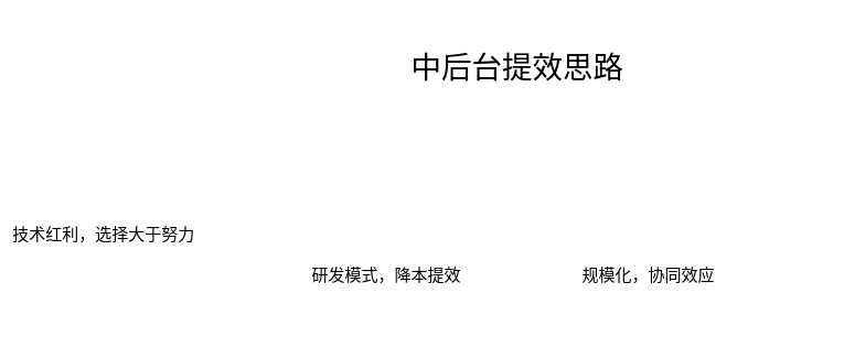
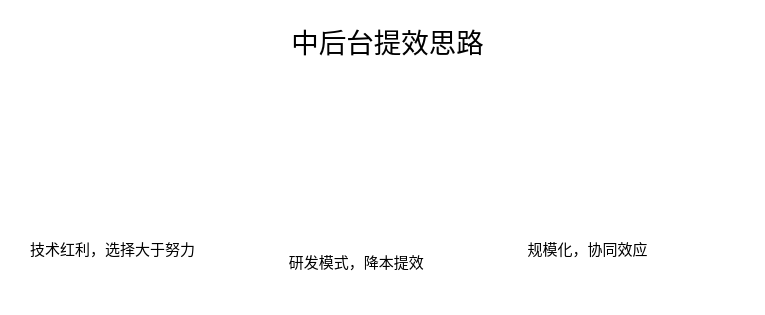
  <mxCell id="0" />
  <mxCell id="1" parent="0" />
  <mxCell id="2" style="edgeStyle=orthogonalEdgeStyle;html=1;exitX=0.5;exitY=1;exitDx=0;exitDy=0;entryX=0.5;entryY=0;entryDx=0;entryDy=0;fontColor=#FFFFFF;strokeColor=#FFFFFF;" parent="1" source="5" target="8" edge="1"><mxGeometry relative="1" as="geometry" /></mxCell>
  <mxCell id="3" style="edgeStyle=orthogonalEdgeStyle;html=1;exitX=0.5;exitY=1;exitDx=0;exitDy=0;entryX=0.5;entryY=0;entryDx=0;entryDy=0;strokeColor=#FFFFFF;" parent="1" source="5" target="7" edge="1"><mxGeometry relative="1" as="geometry" /></mxCell>
  <mxCell id="4" style="edgeStyle=orthogonalEdgeStyle;html=1;exitX=0.5;exitY=1;exitDx=0;exitDy=0;entryX=0.5;entryY=0;entryDx=0;entryDy=0;strokeColor=#FFFFFF;" parent="1" source="5" target="6" edge="1"><mxGeometry relative="1" as="geometry" /></mxCell>
- <mxCell id="5" value="&lt;font style=&quot;font-size: 22px&quot;&gt;中后台提效思路&lt;/font&gt;" style="rounded=1;whiteSpace=wrap;html=1;fontColor=#000000;strokeColor=#FFFFFF;" parent="1" vertex="1"><mxGeometry x="160" y="20" width="430" height="60" as="geometry" /></mxCell>
- <mxCell id="6" value="技术红利，选择大于努力" style="rounded=1;whiteSpace=wrap;html=1;fontColor=#000000;strokeColor=#FFFFFF;" parent="1" vertex="1"><mxGeometry x="5" y="140" width="140" height="60" as="geometry" /></mxCell>
- <mxCell id="7" value="研发模式，降本提效" style="rounded=1;whiteSpace=wrap;html=1;fontColor=#000000;strokeColor=#FFFFFF;" parent="1" vertex="1"><mxGeometry x="210" y="170" width="140" height="60" as="geometry" /></mxCell>
+ <mxCell id="5" value="&lt;font style=&quot;font-size: 22px&quot;&gt;中后台提效思路&lt;/font&gt;" style="rounded=1;whiteSpace=wrap;html=1;fontColor=#000000;strokeColor=#FFFFFF;" parent="1" vertex="1"><mxGeometry x="95" y="5" width="430" height="60" as="geometry" /></mxCell>
+ <mxCell id="6" value="技术红利，选择大于努力" style="rounded=1;whiteSpace=wrap;html=1;fontColor=#000000;strokeColor=#FFFFFF;" parent="1" vertex="1"><mxGeometry x="20" y="170" width="140" height="60" as="geometry" /></mxCell>
+ <mxCell id="7" value="研发模式，降本提效" style="rounded=1;whiteSpace=wrap;html=1;fontColor=#000000;strokeColor=#FFFFFF;" parent="1" vertex="1"><mxGeometry x="215" y="180" width="140" height="60" as="geometry" /></mxCell>
  <mxCell id="8" value="规模化，协同效应" style="rounded=1;whiteSpace=wrap;html=1;fontColor=#000000;strokeColor=#FFFFFF;" parent="1" vertex="1"><mxGeometry x="400" y="170" width="140" height="60" as="geometry" /></mxCell>
